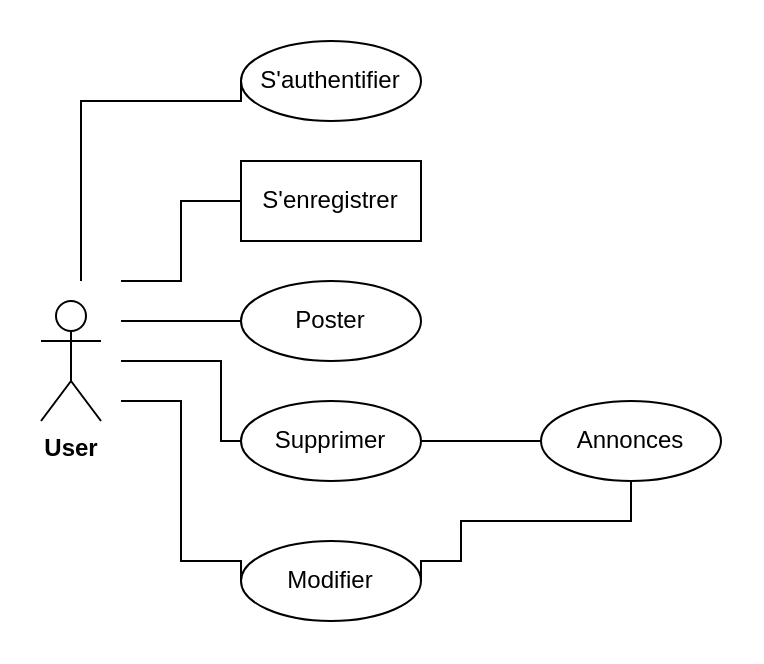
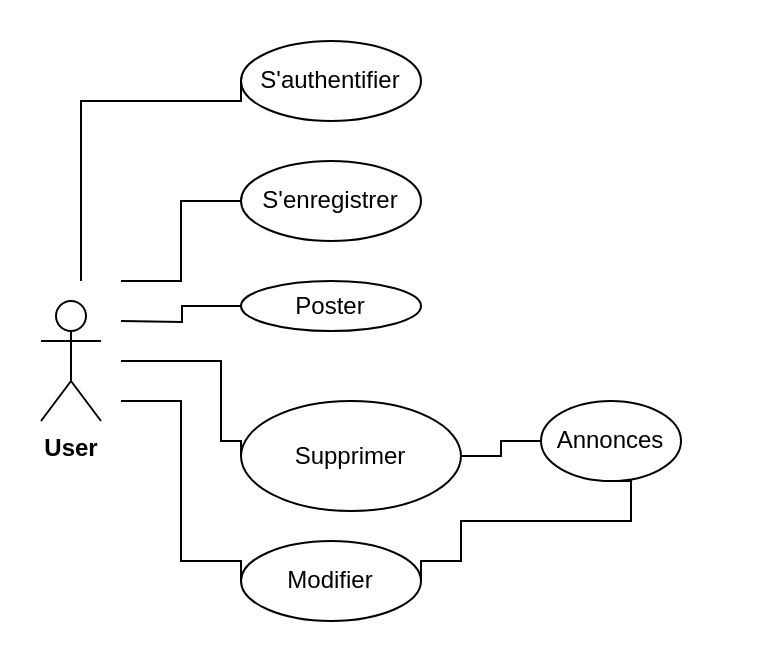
  <mxCell id="0" />
  <mxCell id="1" parent="0" />
  <mxCell id="2" value="&lt;b&gt;User&lt;/b&gt;" style="shape=umlActor;verticalLabelPosition=bottom;verticalAlign=top;html=1;outlineConnect=0;" parent="1" vertex="1"><mxGeometry x="20" y="150" width="30" height="60" as="geometry" /></mxCell>
  <mxCell id="3" style="edgeStyle=orthogonalEdgeStyle;rounded=0;orthogonalLoop=1;jettySize=auto;html=1;exitX=0;exitY=0.5;exitDx=0;exitDy=0;endArrow=none;endFill=0;" parent="1" source="4" edge="1"><mxGeometry relative="1" as="geometry"><mxPoint x="40" y="140" as="targetPoint" /><Array as="points"><mxPoint x="40" y="50" /><mxPoint x="40" y="140" /></Array></mxGeometry></mxCell>
  <mxCell id="4" value="S'authentifier" style="ellipse;whiteSpace=wrap;html=1;" parent="1" vertex="1"><mxGeometry x="120" y="20" width="90" height="40" as="geometry" /></mxCell>
  <mxCell id="5" style="edgeStyle=orthogonalEdgeStyle;rounded=0;orthogonalLoop=1;jettySize=auto;html=1;exitX=0;exitY=0.5;exitDx=0;exitDy=0;endArrow=none;endFill=0;" parent="1" source="6" edge="1"><mxGeometry relative="1" as="geometry"><mxPoint x="60" y="140" as="targetPoint" /><Array as="points"><mxPoint x="90" y="100" /><mxPoint x="90" y="140" /><mxPoint x="60" y="140" /></Array></mxGeometry></mxCell>
- <mxCell id="6" value="S'enregistrer" style="whiteSpace=wrap;html=1;rounded=0;" parent="1" vertex="1"><mxGeometry x="120" y="80" width="90" height="40" as="geometry" /></mxCell>
+ <mxCell id="6" value="S'enregistrer" style="ellipse;whiteSpace=wrap;html=1;" parent="1" vertex="1"><mxGeometry x="120" y="80" width="90" height="40" as="geometry" /></mxCell>
  <mxCell id="7" style="edgeStyle=orthogonalEdgeStyle;rounded=0;orthogonalLoop=1;jettySize=auto;html=1;exitX=0;exitY=0.5;exitDx=0;exitDy=0;endArrow=none;endFill=0;" parent="1" source="8" edge="1"><mxGeometry relative="1" as="geometry"><mxPoint x="60" y="160.034" as="targetPoint" /></mxGeometry></mxCell>
- <mxCell id="8" value="Poster" style="ellipse;whiteSpace=wrap;html=1;" parent="1" vertex="1"><mxGeometry x="120" y="140" width="90" height="40" as="geometry" /></mxCell>
+ <mxCell id="8" value="Poster" style="ellipse;whiteSpace=wrap;html=1;" parent="1" vertex="1"><mxGeometry x="120" y="140" width="90" height="25" as="geometry" /></mxCell>
  <mxCell id="9" style="edgeStyle=orthogonalEdgeStyle;rounded=0;orthogonalLoop=1;jettySize=auto;html=1;exitX=1;exitY=0.5;exitDx=0;exitDy=0;entryX=0;entryY=0.5;entryDx=0;entryDy=0;endArrow=none;endFill=0;" parent="1" source="11" target="15" edge="1"><mxGeometry relative="1" as="geometry" /></mxCell>
  <mxCell id="10" style="edgeStyle=orthogonalEdgeStyle;rounded=0;orthogonalLoop=1;jettySize=auto;html=1;exitX=0;exitY=0.5;exitDx=0;exitDy=0;endArrow=none;endFill=0;" parent="1" source="11" edge="1"><mxGeometry relative="1" as="geometry"><mxPoint x="60" y="180" as="targetPoint" /><Array as="points"><mxPoint x="110" y="220" /><mxPoint x="110" y="180" /></Array></mxGeometry></mxCell>
- <mxCell id="11" value="Supprimer" style="ellipse;whiteSpace=wrap;html=1;" parent="1" vertex="1"><mxGeometry x="120" y="200" width="90" height="40" as="geometry" /></mxCell>
+ <mxCell id="11" value="Supprimer" style="ellipse;whiteSpace=wrap;html=1;" parent="1" vertex="1"><mxGeometry x="120" y="200" width="110" height="55" as="geometry" /></mxCell>
  <mxCell id="12" style="edgeStyle=orthogonalEdgeStyle;rounded=0;orthogonalLoop=1;jettySize=auto;html=1;exitX=1;exitY=0.5;exitDx=0;exitDy=0;entryX=0.5;entryY=1;entryDx=0;entryDy=0;endArrow=none;endFill=0;" parent="1" source="14" target="15" edge="1"><mxGeometry relative="1" as="geometry"><Array as="points"><mxPoint x="230" y="280" /><mxPoint x="230" y="260" /><mxPoint x="315" y="260" /></Array></mxGeometry></mxCell>
  <mxCell id="13" style="edgeStyle=orthogonalEdgeStyle;rounded=0;orthogonalLoop=1;jettySize=auto;html=1;exitX=0;exitY=0.5;exitDx=0;exitDy=0;endArrow=none;endFill=0;" parent="1" source="14" edge="1"><mxGeometry relative="1" as="geometry"><mxPoint x="60" y="200" as="targetPoint" /><Array as="points"><mxPoint x="90" y="280" /><mxPoint x="90" y="200" /></Array></mxGeometry></mxCell>
  <mxCell id="14" value="Modifier" style="ellipse;whiteSpace=wrap;html=1;" parent="1" vertex="1"><mxGeometry x="120" y="270" width="90" height="40" as="geometry" /></mxCell>
- <mxCell id="15" value="Annonces" style="ellipse;whiteSpace=wrap;html=1;" parent="1" vertex="1"><mxGeometry x="270" y="200" width="90" height="40" as="geometry" /></mxCell>
+ <mxCell id="15" value="Annonces" style="ellipse;whiteSpace=wrap;html=1;" parent="1" vertex="1"><mxGeometry x="270" y="200" width="70" height="40" as="geometry" /></mxCell>
